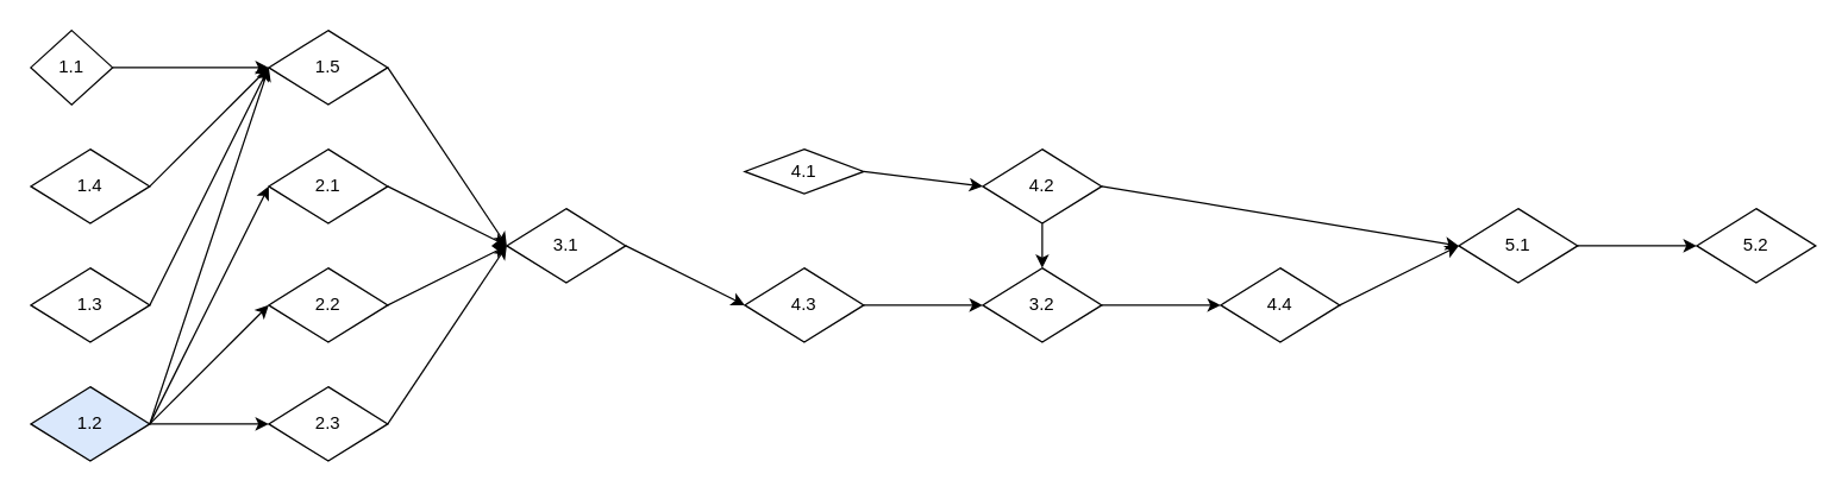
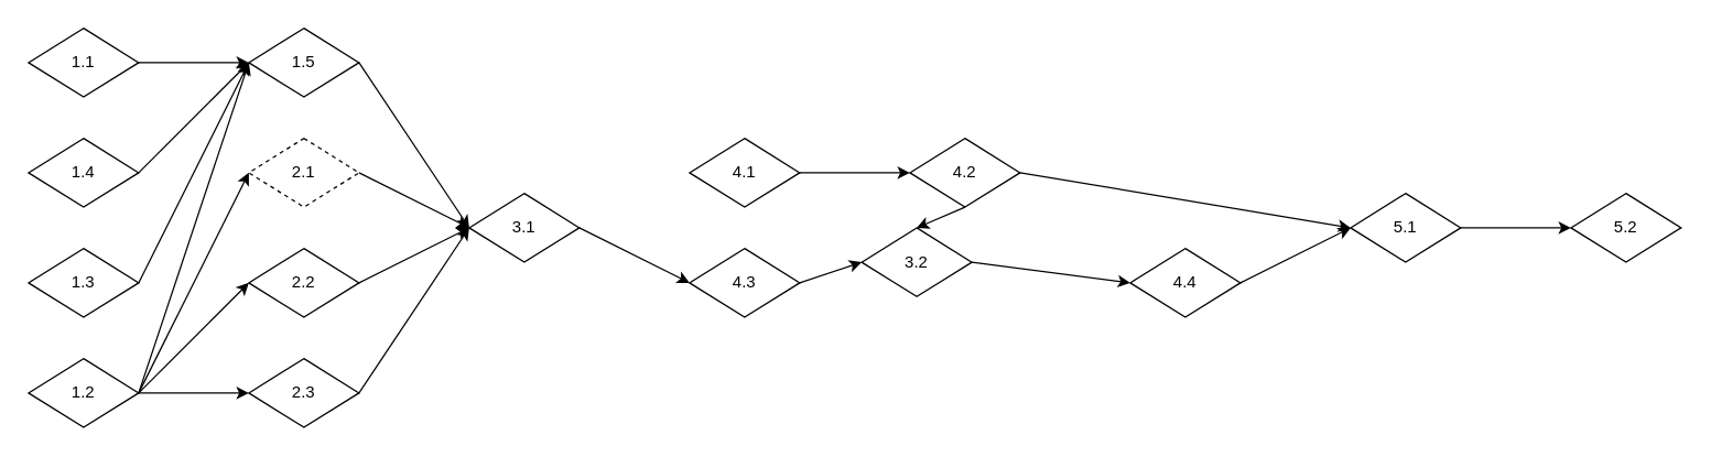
  <mxCell id="0" />
  <mxCell id="1" parent="0" />
- <mxCell id="2" value="1.1" style="rhombus;whiteSpace=wrap;html=1;" vertex="1" parent="1"><mxGeometry x="20" y="20" width="55" height="50" as="geometry" /></mxCell>
- <mxCell id="3" value="2.1" style="rhombus;whiteSpace=wrap;html=1;" vertex="1" parent="1"><mxGeometry x="180" y="100" width="80" height="50" as="geometry" /></mxCell>
+ <mxCell id="2" value="1.1" style="rhombus;whiteSpace=wrap;html=1;" vertex="1" parent="1"><mxGeometry x="20" y="20" width="80" height="50" as="geometry" /></mxCell>
+ <mxCell id="3" value="2.1" style="rhombus;whiteSpace=wrap;html=1;dashed=1;" vertex="1" parent="1"><mxGeometry x="180" y="100" width="80" height="50" as="geometry" /></mxCell>
  <mxCell id="4" value="1.5" style="rhombus;whiteSpace=wrap;html=1;" vertex="1" parent="1"><mxGeometry x="180" y="20" width="80" height="50" as="geometry" /></mxCell>
  <mxCell id="5" value="1.4" style="rhombus;whiteSpace=wrap;html=1;" vertex="1" parent="1"><mxGeometry x="20" y="100" width="80" height="50" as="geometry" /></mxCell>
  <mxCell id="6" value="1.3" style="rhombus;whiteSpace=wrap;html=1;" vertex="1" parent="1"><mxGeometry x="20" y="180" width="80" height="50" as="geometry" /></mxCell>
- <mxCell id="7" value="1.2" style="rhombus;whiteSpace=wrap;html=1;fillColor=#dae8fc;" vertex="1" parent="1"><mxGeometry x="20" y="260" width="80" height="50" as="geometry" /></mxCell>
+ <mxCell id="7" value="1.2" style="rhombus;whiteSpace=wrap;html=1;" vertex="1" parent="1"><mxGeometry x="20" y="260" width="80" height="50" as="geometry" /></mxCell>
  <mxCell id="8" value="2.2" style="rhombus;whiteSpace=wrap;html=1;" vertex="1" parent="1"><mxGeometry x="180" y="180" width="80" height="50" as="geometry" /></mxCell>
  <mxCell id="9" value="2.3" style="rhombus;whiteSpace=wrap;html=1;" vertex="1" parent="1"><mxGeometry x="180" y="260" width="80" height="50" as="geometry" /></mxCell>
  <mxCell id="10" value="3.1" style="rhombus;whiteSpace=wrap;html=1;" vertex="1" parent="1"><mxGeometry x="340" y="140" width="80" height="50" as="geometry" /></mxCell>
- <mxCell id="11" value="4.1" style="rhombus;whiteSpace=wrap;html=1;" vertex="1" parent="1"><mxGeometry x="500" y="100" width="80" height="30" as="geometry" /></mxCell>
+ <mxCell id="11" value="4.1" style="rhombus;whiteSpace=wrap;html=1;" vertex="1" parent="1"><mxGeometry x="500" y="100" width="80" height="50" as="geometry" /></mxCell>
  <mxCell id="12" value="4.3" style="rhombus;whiteSpace=wrap;html=1;" vertex="1" parent="1"><mxGeometry x="500" y="180" width="80" height="50" as="geometry" /></mxCell>
  <mxCell id="13" value="4.2" style="rhombus;whiteSpace=wrap;html=1;" vertex="1" parent="1"><mxGeometry x="660" y="100" width="80" height="50" as="geometry" /></mxCell>
- <mxCell id="14" value="3.2" style="rhombus;whiteSpace=wrap;html=1;" vertex="1" parent="1"><mxGeometry x="660" y="180" width="80" height="50" as="geometry" /></mxCell>
+ <mxCell id="14" value="3.2" style="rhombus;whiteSpace=wrap;html=1;" vertex="1" parent="1"><mxGeometry x="625" y="165" width="80" height="50" as="geometry" /></mxCell>
  <mxCell id="15" value="4.4" style="rhombus;whiteSpace=wrap;html=1;" vertex="1" parent="1"><mxGeometry x="820" y="180" width="80" height="50" as="geometry" /></mxCell>
  <mxCell id="16" value="5.1" style="rhombus;whiteSpace=wrap;html=1;" vertex="1" parent="1"><mxGeometry x="980" y="140" width="80" height="50" as="geometry" /></mxCell>
  <mxCell id="17" value="5.2" style="rhombus;whiteSpace=wrap;html=1;" vertex="1" parent="1"><mxGeometry x="1140" y="140" width="80" height="50" as="geometry" /></mxCell>
  <mxCell id="18" value="" style="endArrow=classic;html=1;rounded=0;exitX=1;exitY=0.5;exitDx=0;exitDy=0;entryX=0;entryY=0.5;entryDx=0;entryDy=0;" edge="1" parent="1" source="2" target="4"><mxGeometry width="50" height="50" relative="1" as="geometry"><mxPoint x="610" y="230" as="sourcePoint" /><mxPoint x="660" y="180" as="targetPoint" /></mxGeometry></mxCell>
  <mxCell id="19" value="" style="endArrow=classic;html=1;rounded=0;exitX=1;exitY=0.5;exitDx=0;exitDy=0;entryX=0;entryY=0.5;entryDx=0;entryDy=0;" edge="1" parent="1" source="7" target="4"><mxGeometry width="50" height="50" relative="1" as="geometry"><mxPoint x="130" y="110" as="sourcePoint" /><mxPoint x="180" y="60" as="targetPoint" /></mxGeometry></mxCell>
  <mxCell id="20" value="" style="endArrow=classic;html=1;rounded=0;exitX=1;exitY=0.5;exitDx=0;exitDy=0;entryX=0;entryY=0.5;entryDx=0;entryDy=0;" edge="1" parent="1" source="7" target="3"><mxGeometry width="50" height="50" relative="1" as="geometry"><mxPoint x="110" y="180" as="sourcePoint" /><mxPoint x="160" y="130" as="targetPoint" /></mxGeometry></mxCell>
  <mxCell id="21" value="" style="endArrow=classic;html=1;rounded=0;exitX=1;exitY=0.5;exitDx=0;exitDy=0;entryX=0;entryY=0.5;entryDx=0;entryDy=0;" edge="1" parent="1" source="7" target="8"><mxGeometry width="50" height="50" relative="1" as="geometry"><mxPoint x="120" y="220" as="sourcePoint" /><mxPoint x="170" y="170" as="targetPoint" /></mxGeometry></mxCell>
  <mxCell id="22" value="" style="endArrow=classic;html=1;rounded=0;exitX=1;exitY=0.5;exitDx=0;exitDy=0;entryX=0;entryY=0.5;entryDx=0;entryDy=0;" edge="1" parent="1" source="5" target="4"><mxGeometry width="50" height="50" relative="1" as="geometry"><mxPoint x="110" y="270" as="sourcePoint" /><mxPoint x="160" y="220" as="targetPoint" /></mxGeometry></mxCell>
  <mxCell id="23" value="" style="endArrow=classic;html=1;rounded=0;exitX=1;exitY=0.5;exitDx=0;exitDy=0;entryX=0;entryY=0.5;entryDx=0;entryDy=0;" edge="1" parent="1" source="6" target="4"><mxGeometry width="50" height="50" relative="1" as="geometry"><mxPoint x="140" y="300" as="sourcePoint" /><mxPoint x="170" y="50" as="targetPoint" /></mxGeometry></mxCell>
  <mxCell id="24" value="" style="endArrow=classic;html=1;rounded=0;exitX=1;exitY=0.5;exitDx=0;exitDy=0;entryX=0;entryY=0.5;entryDx=0;entryDy=0;" edge="1" parent="1" source="7" target="9"><mxGeometry width="50" height="50" relative="1" as="geometry"><mxPoint x="160" y="310" as="sourcePoint" /><mxPoint x="210" y="260" as="targetPoint" /></mxGeometry></mxCell>
  <mxCell id="25" value="" style="endArrow=classic;html=1;rounded=0;entryX=0;entryY=0.5;entryDx=0;entryDy=0;exitX=1;exitY=0.5;exitDx=0;exitDy=0;" edge="1" parent="1" source="9" target="10"><mxGeometry width="50" height="50" relative="1" as="geometry"><mxPoint x="270" y="220" as="sourcePoint" /><mxPoint x="320" y="170" as="targetPoint" /></mxGeometry></mxCell>
  <mxCell id="26" value="" style="endArrow=classic;html=1;rounded=0;entryX=0;entryY=0.5;entryDx=0;entryDy=0;exitX=1;exitY=0.5;exitDx=0;exitDy=0;" edge="1" parent="1" source="8" target="10"><mxGeometry width="50" height="50" relative="1" as="geometry"><mxPoint x="270" y="295" as="sourcePoint" /><mxPoint x="350" y="175" as="targetPoint" /></mxGeometry></mxCell>
  <mxCell id="27" value="" style="endArrow=classic;html=1;rounded=0;entryX=0;entryY=0.5;entryDx=0;entryDy=0;exitX=1;exitY=0.5;exitDx=0;exitDy=0;" edge="1" parent="1" source="3" target="10"><mxGeometry width="50" height="50" relative="1" as="geometry"><mxPoint x="270" y="215" as="sourcePoint" /><mxPoint x="350" y="175" as="targetPoint" /></mxGeometry></mxCell>
  <mxCell id="28" value="" style="endArrow=classic;html=1;rounded=0;exitX=1;exitY=0.5;exitDx=0;exitDy=0;entryX=0;entryY=0.5;entryDx=0;entryDy=0;" edge="1" parent="1" source="4" target="10"><mxGeometry width="50" height="50" relative="1" as="geometry"><mxPoint x="270" y="135" as="sourcePoint" /><mxPoint x="340" y="160" as="targetPoint" /></mxGeometry></mxCell>
  <mxCell id="29" value="" style="endArrow=classic;html=1;rounded=0;entryX=0;entryY=0.5;entryDx=0;entryDy=0;exitX=1;exitY=0.5;exitDx=0;exitDy=0;" edge="1" parent="1" source="10" target="12"><mxGeometry width="50" height="50" relative="1" as="geometry"><mxPoint x="430" y="175" as="sourcePoint" /><mxPoint x="510" y="135" as="targetPoint" /></mxGeometry></mxCell>
  <mxCell id="30" value="" style="endArrow=classic;html=1;rounded=0;entryX=0;entryY=0.5;entryDx=0;entryDy=0;exitX=1;exitY=0.5;exitDx=0;exitDy=0;" edge="1" parent="1" source="12" target="14"><mxGeometry width="50" height="50" relative="1" as="geometry"><mxPoint x="430" y="175" as="sourcePoint" /><mxPoint x="510" y="215" as="targetPoint" /></mxGeometry></mxCell>
  <mxCell id="31" value="" style="endArrow=classic;html=1;rounded=0;entryX=0;entryY=0.5;entryDx=0;entryDy=0;exitX=1;exitY=0.5;exitDx=0;exitDy=0;" edge="1" parent="1" source="11" target="13"><mxGeometry width="50" height="50" relative="1" as="geometry"><mxPoint x="590" y="215" as="sourcePoint" /><mxPoint x="670" y="215" as="targetPoint" /></mxGeometry></mxCell>
  <mxCell id="32" value="" style="endArrow=classic;html=1;rounded=0;entryX=0.5;entryY=0;entryDx=0;entryDy=0;exitX=0.5;exitY=1;exitDx=0;exitDy=0;" edge="1" parent="1" source="13" target="14"><mxGeometry width="50" height="50" relative="1" as="geometry"><mxPoint x="590" y="135" as="sourcePoint" /><mxPoint x="670" y="135" as="targetPoint" /></mxGeometry></mxCell>
  <mxCell id="33" value="" style="endArrow=classic;html=1;rounded=0;entryX=0;entryY=0.5;entryDx=0;entryDy=0;exitX=1;exitY=0.5;exitDx=0;exitDy=0;" edge="1" parent="1" source="14" target="15"><mxGeometry width="50" height="50" relative="1" as="geometry"><mxPoint x="710" y="160" as="sourcePoint" /><mxPoint x="710" y="190" as="targetPoint" /></mxGeometry></mxCell>
  <mxCell id="34" value="" style="endArrow=classic;html=1;rounded=0;entryX=0;entryY=0.5;entryDx=0;entryDy=0;exitX=1;exitY=0.5;exitDx=0;exitDy=0;" edge="1" parent="1" source="13" target="16"><mxGeometry width="50" height="50" relative="1" as="geometry"><mxPoint x="750" y="215" as="sourcePoint" /><mxPoint x="830" y="215" as="targetPoint" /></mxGeometry></mxCell>
  <mxCell id="35" value="" style="endArrow=classic;html=1;rounded=0;entryX=0;entryY=0.5;entryDx=0;entryDy=0;exitX=1;exitY=0.5;exitDx=0;exitDy=0;" edge="1" parent="1" source="15" target="16"><mxGeometry width="50" height="50" relative="1" as="geometry"><mxPoint x="750" y="135" as="sourcePoint" /><mxPoint x="990" y="175" as="targetPoint" /></mxGeometry></mxCell>
  <mxCell id="36" value="" style="endArrow=classic;html=1;rounded=0;entryX=0;entryY=0.5;entryDx=0;entryDy=0;exitX=1;exitY=0.5;exitDx=0;exitDy=0;" edge="1" parent="1" source="16" target="17"><mxGeometry width="50" height="50" relative="1" as="geometry"><mxPoint x="760" y="145" as="sourcePoint" /><mxPoint x="1000" y="185" as="targetPoint" /></mxGeometry></mxCell>
